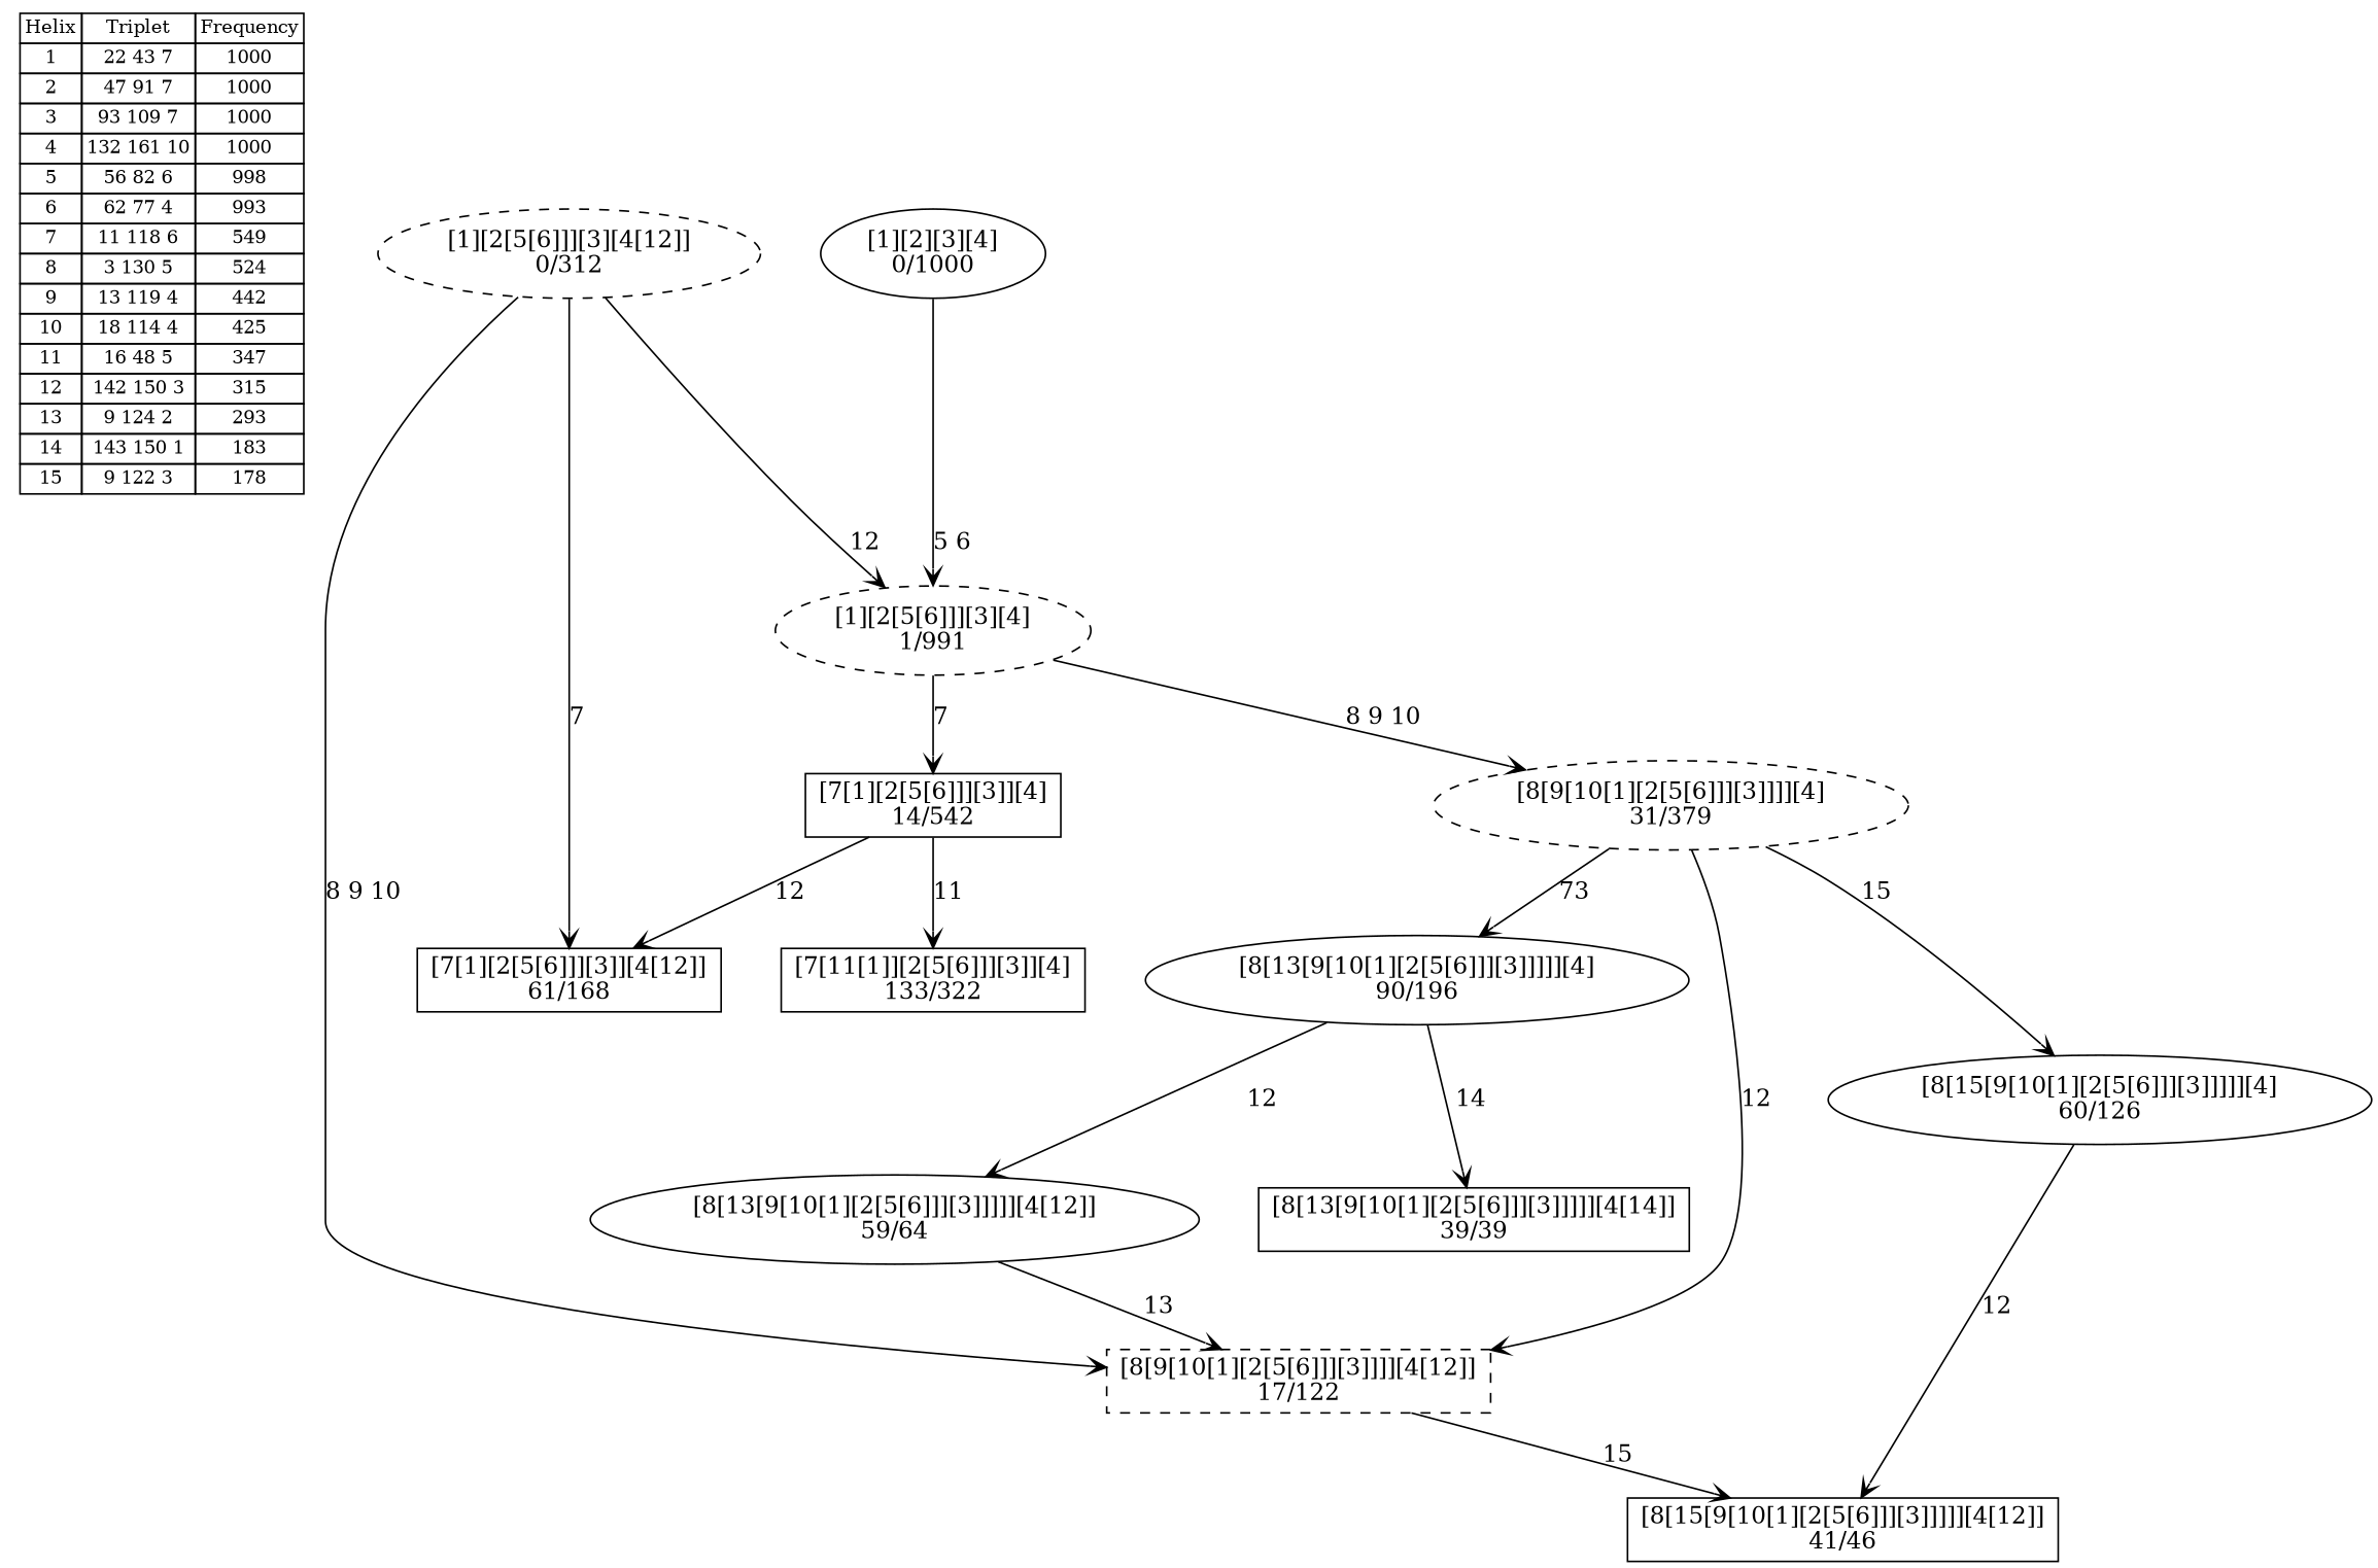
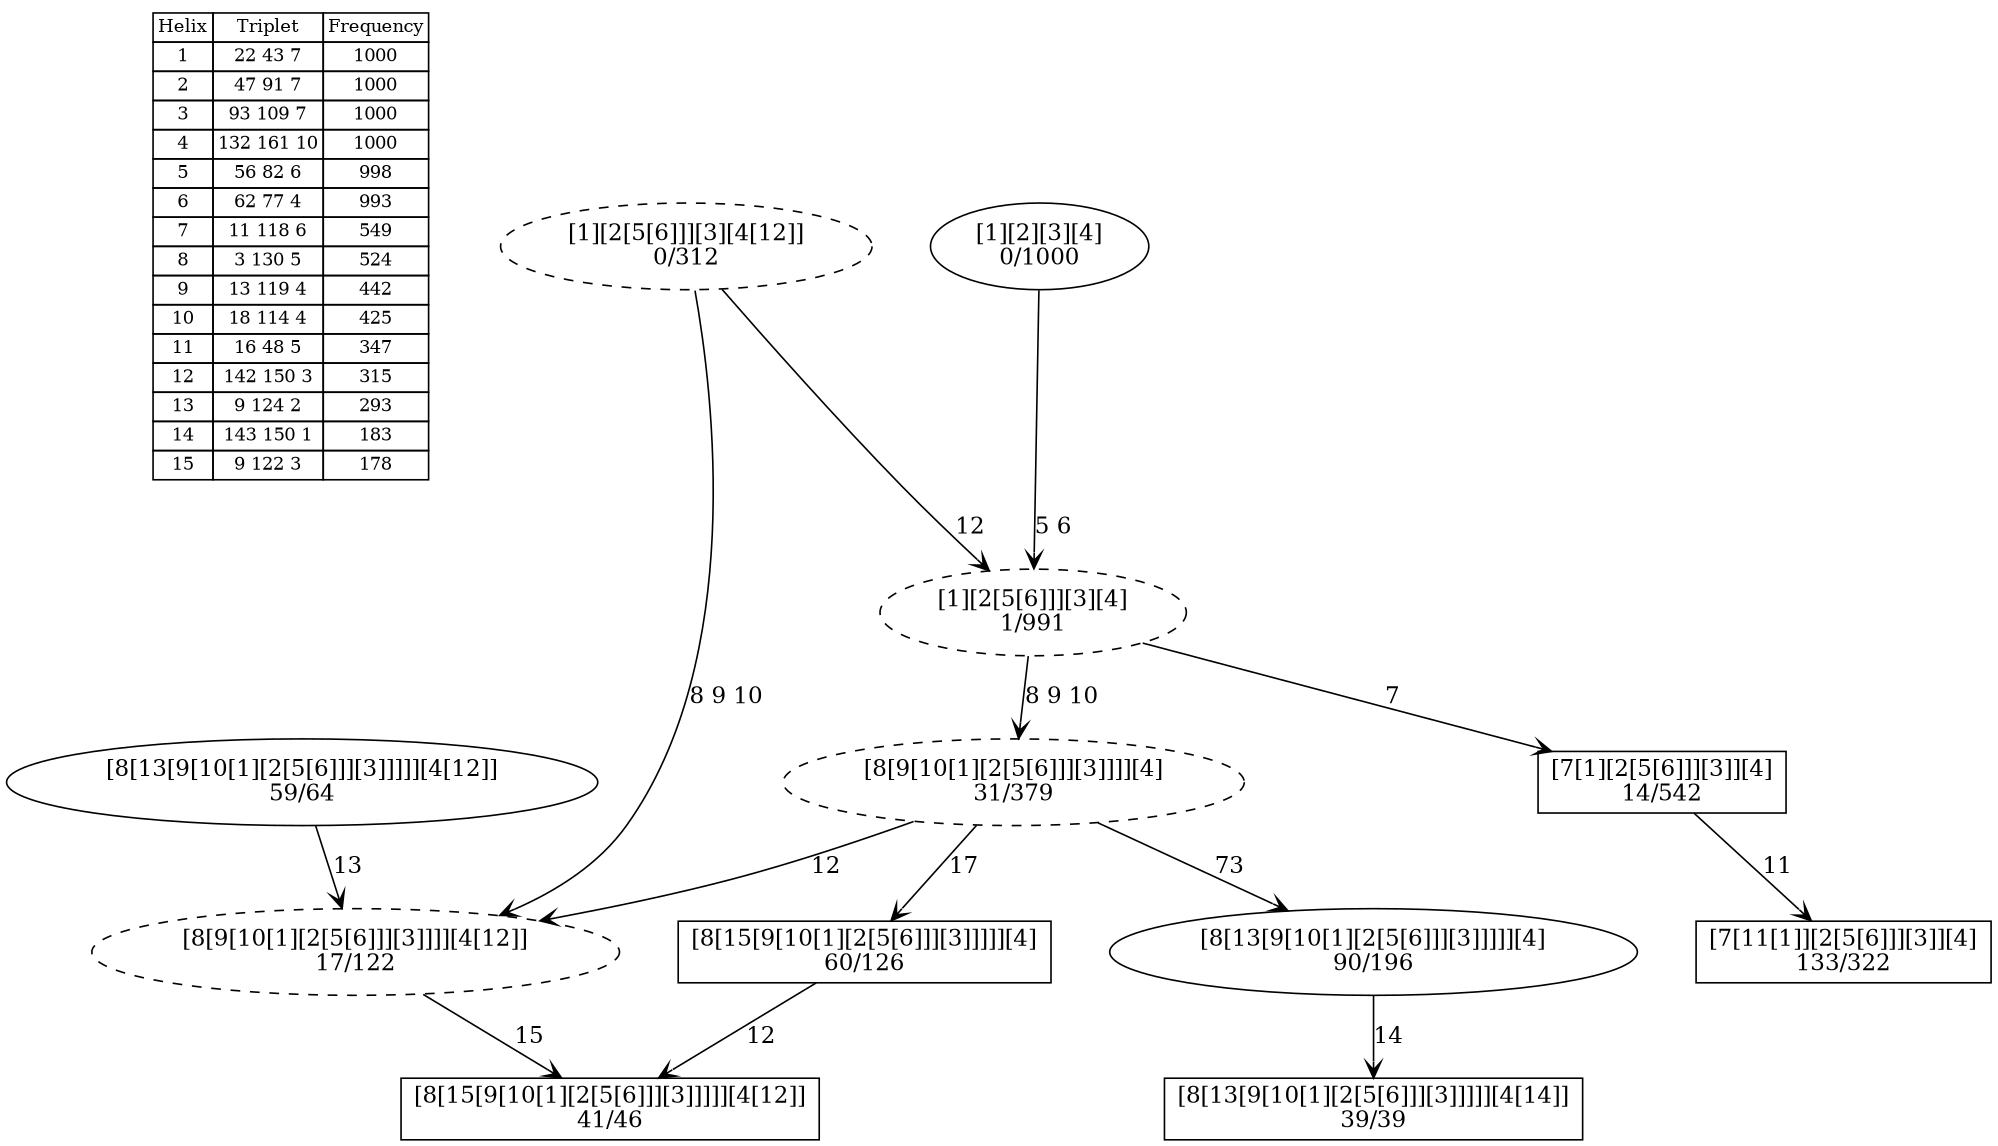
  digraph {
    nodesep=0.5
    node [shape=box]
    edge [arrowhead=vee]
    n1 [fontsize=11 label=< <table border="0" cellborder="1" cellspacing="0"><tr><td>Helix</td><td>Triplet</td><td>Frequency</td></tr> <tr><td>1</td><td>22 43 7</td><td>1000</td></tr> <tr><td>2</td><td>47 91 7</td><td>1000</td></tr> <tr><td>3</td><td>93 109 7</td><td>1000</td></tr> <tr><td>4</td><td>132 161 10</td><td>1000</td></tr> <tr><td>5</td><td>56 82 6</td><td>998</td></tr> <tr><td>6</td><td>62 77 4</td><td>993</td></tr> <tr><td>7</td><td>11 118 6</td><td>549</td></tr> <tr><td>8</td><td>3 130 5</td><td>524</td></tr> <tr><td>9</td><td>13 119 4</td><td>442</td></tr> <tr><td>10</td><td>18 114 4</td><td>425</td></tr> <tr><td>11</td><td>16 48 5</td><td>347</td></tr> <tr><td>12</td><td>142 150 3</td><td>315</td></tr> <tr><td>13</td><td>9 124 2</td><td>293</td></tr> <tr><td>14</td><td>143 150 1</td><td>183</td></tr> <tr><td>15</td><td>9 122 3</td><td>178</td></tr> </table>> shape=plaintext]
    n2 [label="[7[11[1]][2[5[6]]][3]][4]\n133/322"]
    n3 [label="[8[13[9[10[1][2[5[6]]][3]]]]][4]\n90/196" shape=ellipse]
    n4 [label="[8[13[9[10[1][2[5[6]]][3]]]]][4[12]]\n59/64" shape=ellipse]
    n5 [label="[8[13[9[10[1][2[5[6]]][3]]]]][4[14]]\n39/39"]
-   n6 [label="[8[9[10[1][2[5[6]]][3]]]][4[12]]\n17/122" style=dashed]
+   n6 [label="[8[9[10[1][2[5[6]]][3]]]][4[12]]\n17/122" style=dashed shape=""]
    n7 [label="[7[1][2[5[6]]][3]][4]\n14/542"]
-   n8 [label="[7[1][2[5[6]]][3]][4[12]]\n61/168"]
-   n9 [label="[8[15[9[10[1][2[5[6]]][3]]]]][4]\n60/126" shape=ellipse]
+   n9 [label="[8[15[9[10[1][2[5[6]]][3]]]]][4]\n60/126"]
    n10 [label="[8[15[9[10[1][2[5[6]]][3]]]]][4[12]]\n41/46"]
    n11 [label="[1][2[5[6]]][3][4]\n1/991" style=dashed shape=""]
    n12 [label="[8[9[10[1][2[5[6]]][3]]]][4]\n31/379" style=dashed shape=""]
    n13 [label="[1][2[5[6]]][3][4[12]]\n0/312" style=dashed shape=""]
    n14 [label="[1][2][3][4]\n0/1000" shape=""]
-   n3 -> n4 [label="12 "]
    n3 -> n5 [label="14 "]
    n4 -> n6 [label="13 "]
    n6 -> n10 [label="15 "]
    n7 -> n2 [label="11 "]
-   n7 -> n8 [label="12 "]
    n9 -> n10 [label="12 "]
    n11 -> n7 [label="7 "]
    n11 -> n12 [label="8 9 10 "]
    n12 -> n3 [label="73 "]
    n12 -> n6 [label="12 "]
-   n12 -> n9 [label="15 "]
+   n12 -> n9 [label="17 "]
    n13 -> n6 [label="8 9 10 "]
-   n13 -> n8 [label="7 "]
    n13 -> n11 [label="12 "]
    n14 -> n11 [label="5 6 "]
  }
